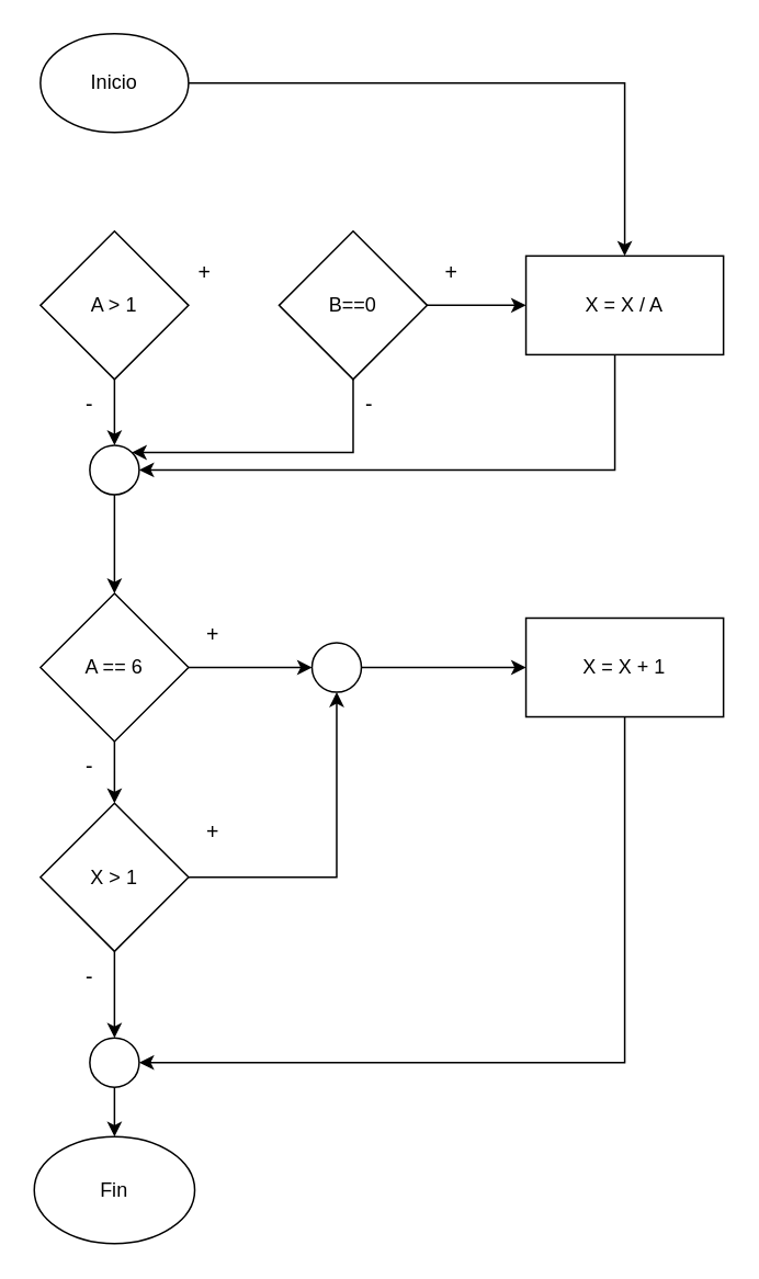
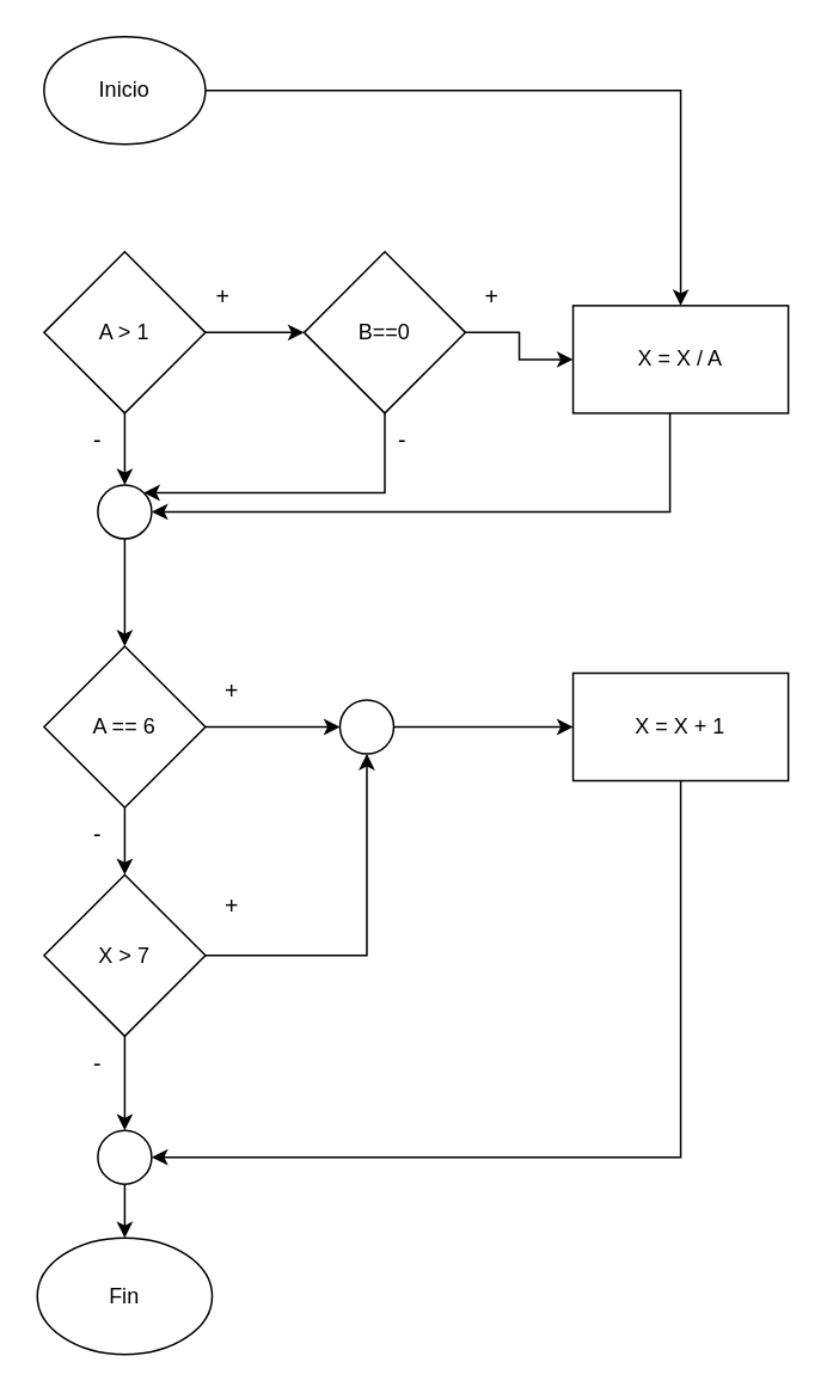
  <mxCell id="0" />
  <mxCell id="1" parent="0" />
  <mxCell id="2" style="edgeStyle=orthogonalEdgeStyle;rounded=0;orthogonalLoop=1;jettySize=auto;html=1;fontFamily=Helvetica;fontSize=13;strokeColor=#000000;" edge="1" parent="1" source="3" target="12"><mxGeometry relative="1" as="geometry" /></mxCell>
  <mxCell id="3" value="Inicio" style="ellipse;whiteSpace=wrap;html=1;" vertex="1" parent="1"><mxGeometry x="24" y="20" width="90" height="60" as="geometry" /></mxCell>
  <mxCell id="4" value="Fin" style="ellipse;whiteSpace=wrap;html=1;" vertex="1" parent="1"><mxGeometry x="20.25" y="690" width="97.5" height="65" as="geometry" /></mxCell>
  <mxCell id="5" style="edgeStyle=orthogonalEdgeStyle;rounded=0;orthogonalLoop=1;jettySize=auto;html=1;" edge="1" parent="1" source="7"><mxGeometry relative="1" as="geometry"><mxPoint x="69" y="270" as="targetPoint" /></mxGeometry></mxCell>
+ <mxCell id="6" style="edgeStyle=orthogonalEdgeStyle;rounded=0;orthogonalLoop=1;jettySize=auto;html=1;fontFamily=Helvetica;fontSize=13;strokeColor=#000000;" edge="1" parent="1" source="7" target="21"><mxGeometry relative="1" as="geometry" /></mxCell>
  <mxCell id="7" value="A &amp;gt; 1" style="rhombus;whiteSpace=wrap;html=1;" vertex="1" parent="1"><mxGeometry x="24" y="140" width="90" height="90" as="geometry" /></mxCell>
  <mxCell id="8" style="edgeStyle=orthogonalEdgeStyle;rounded=0;orthogonalLoop=1;jettySize=auto;html=1;fontFamily=Helvetica;fontSize=13;strokeColor=#000000;" edge="1" parent="1" source="10" target="26"><mxGeometry relative="1" as="geometry" /></mxCell>
  <mxCell id="9" style="edgeStyle=orthogonalEdgeStyle;rounded=0;orthogonalLoop=1;jettySize=auto;html=1;fontFamily=Helvetica;fontSize=13;strokeColor=#000000;" edge="1" parent="1" source="10"><mxGeometry relative="1" as="geometry"><mxPoint x="189" y="405" as="targetPoint" /></mxGeometry></mxCell>
  <mxCell id="10" value="A == 6" style="rhombus;whiteSpace=wrap;html=1;" vertex="1" parent="1"><mxGeometry x="24" y="360" width="90" height="90" as="geometry" /></mxCell>
  <mxCell id="11" style="edgeStyle=orthogonalEdgeStyle;rounded=0;orthogonalLoop=1;jettySize=auto;html=1;entryX=1;entryY=0.5;entryDx=0;entryDy=0;fontFamily=Helvetica;fontSize=13;strokeColor=#000000;" edge="1" parent="1" source="12" target="13"><mxGeometry relative="1" as="geometry"><Array as="points"><mxPoint x="373" y="285" /></Array></mxGeometry></mxCell>
- <mxCell id="12" value="X = X / A" style="rounded=0;whiteSpace=wrap;html=1;" vertex="1" parent="1"><mxGeometry x="319" y="155" width="120" height="60" as="geometry" /></mxCell>
+ <mxCell id="12" value="X = X / A" style="rounded=0;whiteSpace=wrap;html=1;" vertex="1" parent="1"><mxGeometry x="319" y="170" width="120" height="60" as="geometry" /></mxCell>
  <mxCell id="13" value="" style="ellipse;whiteSpace=wrap;html=1;aspect=fixed;" vertex="1" parent="1"><mxGeometry x="54" y="270" width="30" height="30" as="geometry" /></mxCell>
  <mxCell id="14" style="edgeStyle=orthogonalEdgeStyle;rounded=0;orthogonalLoop=1;jettySize=auto;html=1;fontFamily=Helvetica;fontSize=13;exitX=0.5;exitY=1;exitDx=0;exitDy=0;" edge="1" parent="1" source="13" target="10"><mxGeometry relative="1" as="geometry"><mxPoint x="69" y="330" as="sourcePoint" /></mxGeometry></mxCell>
  <mxCell id="15" style="edgeStyle=orthogonalEdgeStyle;rounded=0;orthogonalLoop=1;jettySize=auto;html=1;entryX=1;entryY=0.5;entryDx=0;entryDy=0;fontFamily=Helvetica;fontSize=13;strokeColor=#000000;" edge="1" parent="1" source="16" target="33"><mxGeometry relative="1" as="geometry"><Array as="points"><mxPoint x="379" y="645" /></Array></mxGeometry></mxCell>
  <mxCell id="16" value="X = X + 1" style="rounded=0;whiteSpace=wrap;html=1;" vertex="1" parent="1"><mxGeometry x="319" y="375" width="120" height="60" as="geometry" /></mxCell>
  <mxCell id="17" value="+" style="text;html=1;strokeColor=none;fillColor=none;align=center;verticalAlign=middle;whiteSpace=wrap;rounded=0;fontFamily=Helvetica;fontSize=13;" vertex="1" parent="1"><mxGeometry x="259" y="150" width="30" height="30" as="geometry" /></mxCell>
  <mxCell id="18" value="-" style="text;html=1;strokeColor=none;fillColor=none;align=center;verticalAlign=middle;whiteSpace=wrap;rounded=0;fontFamily=Helvetica;fontSize=13;" vertex="1" parent="1"><mxGeometry x="39" y="230" width="30" height="30" as="geometry" /></mxCell>
  <mxCell id="19" style="edgeStyle=orthogonalEdgeStyle;rounded=0;orthogonalLoop=1;jettySize=auto;html=1;fontFamily=Helvetica;fontSize=13;strokeColor=#000000;" edge="1" parent="1" source="21" target="12"><mxGeometry relative="1" as="geometry" /></mxCell>
  <mxCell id="20" style="edgeStyle=orthogonalEdgeStyle;rounded=0;orthogonalLoop=1;jettySize=auto;html=1;entryX=1;entryY=0;entryDx=0;entryDy=0;fontFamily=Helvetica;fontSize=13;strokeColor=#000000;" edge="1" parent="1" source="21" target="13"><mxGeometry relative="1" as="geometry"><Array as="points"><mxPoint x="214" y="274" /></Array></mxGeometry></mxCell>
  <mxCell id="21" value="B==0" style="rhombus;whiteSpace=wrap;html=1;" vertex="1" parent="1"><mxGeometry x="169" y="140" width="90" height="90" as="geometry" /></mxCell>
  <mxCell id="22" value="+" style="text;html=1;strokeColor=none;fillColor=none;align=center;verticalAlign=middle;whiteSpace=wrap;rounded=0;fontFamily=Helvetica;fontSize=13;" vertex="1" parent="1"><mxGeometry x="109" y="150" width="30" height="30" as="geometry" /></mxCell>
  <mxCell id="23" value="-" style="text;html=1;strokeColor=none;fillColor=none;align=center;verticalAlign=middle;whiteSpace=wrap;rounded=0;fontFamily=Helvetica;fontSize=13;" vertex="1" parent="1"><mxGeometry x="209" y="230" width="30" height="30" as="geometry" /></mxCell>
  <mxCell id="24" style="edgeStyle=orthogonalEdgeStyle;rounded=0;orthogonalLoop=1;jettySize=auto;html=1;entryX=0.5;entryY=1;entryDx=0;entryDy=0;fontFamily=Helvetica;fontSize=13;strokeColor=#000000;" edge="1" parent="1" source="26" target="28"><mxGeometry relative="1" as="geometry" /></mxCell>
  <mxCell id="25" style="edgeStyle=orthogonalEdgeStyle;rounded=0;orthogonalLoop=1;jettySize=auto;html=1;fontFamily=Helvetica;fontSize=13;strokeColor=#000000;" edge="1" parent="1" source="26" target="33"><mxGeometry relative="1" as="geometry" /></mxCell>
- <mxCell id="26" value="X &amp;gt; 1" style="rhombus;whiteSpace=wrap;html=1;" vertex="1" parent="1"><mxGeometry x="24" y="487.5" width="90" height="90" as="geometry" /></mxCell>
+ <mxCell id="26" value="X &amp;gt; 7" style="rhombus;whiteSpace=wrap;html=1;" vertex="1" parent="1"><mxGeometry x="24" y="487.5" width="90" height="90" as="geometry" /></mxCell>
  <mxCell id="27" style="edgeStyle=orthogonalEdgeStyle;rounded=0;orthogonalLoop=1;jettySize=auto;html=1;fontFamily=Helvetica;fontSize=13;strokeColor=#000000;" edge="1" parent="1" source="28" target="16"><mxGeometry relative="1" as="geometry" /></mxCell>
  <mxCell id="28" value="" style="ellipse;whiteSpace=wrap;html=1;aspect=fixed;" vertex="1" parent="1"><mxGeometry x="189" y="390" width="30" height="30" as="geometry" /></mxCell>
  <mxCell id="29" value="+" style="text;html=1;strokeColor=none;fillColor=none;align=center;verticalAlign=middle;whiteSpace=wrap;rounded=0;fontFamily=Helvetica;fontSize=13;" vertex="1" parent="1"><mxGeometry x="114" y="370" width="30" height="30" as="geometry" /></mxCell>
  <mxCell id="30" value="-" style="text;html=1;strokeColor=none;fillColor=none;align=center;verticalAlign=middle;whiteSpace=wrap;rounded=0;fontFamily=Helvetica;fontSize=13;" vertex="1" parent="1"><mxGeometry x="39" y="450" width="30" height="30" as="geometry" /></mxCell>
  <mxCell id="31" value="+" style="text;html=1;strokeColor=none;fillColor=none;align=center;verticalAlign=middle;whiteSpace=wrap;rounded=0;fontFamily=Helvetica;fontSize=13;" vertex="1" parent="1"><mxGeometry x="114" y="490" width="30" height="30" as="geometry" /></mxCell>
  <mxCell id="32" style="edgeStyle=orthogonalEdgeStyle;rounded=0;orthogonalLoop=1;jettySize=auto;html=1;exitX=0.5;exitY=1;exitDx=0;exitDy=0;fontFamily=Helvetica;fontSize=13;strokeColor=#000000;" edge="1" parent="1" source="33" target="4"><mxGeometry relative="1" as="geometry" /></mxCell>
  <mxCell id="33" value="" style="ellipse;whiteSpace=wrap;html=1;aspect=fixed;" vertex="1" parent="1"><mxGeometry x="54" y="630" width="30" height="30" as="geometry" /></mxCell>
  <mxCell id="34" value="-" style="text;html=1;strokeColor=none;fillColor=none;align=center;verticalAlign=middle;whiteSpace=wrap;rounded=0;fontFamily=Helvetica;fontSize=13;" vertex="1" parent="1"><mxGeometry x="39" y="577.5" width="30" height="30" as="geometry" /></mxCell>
